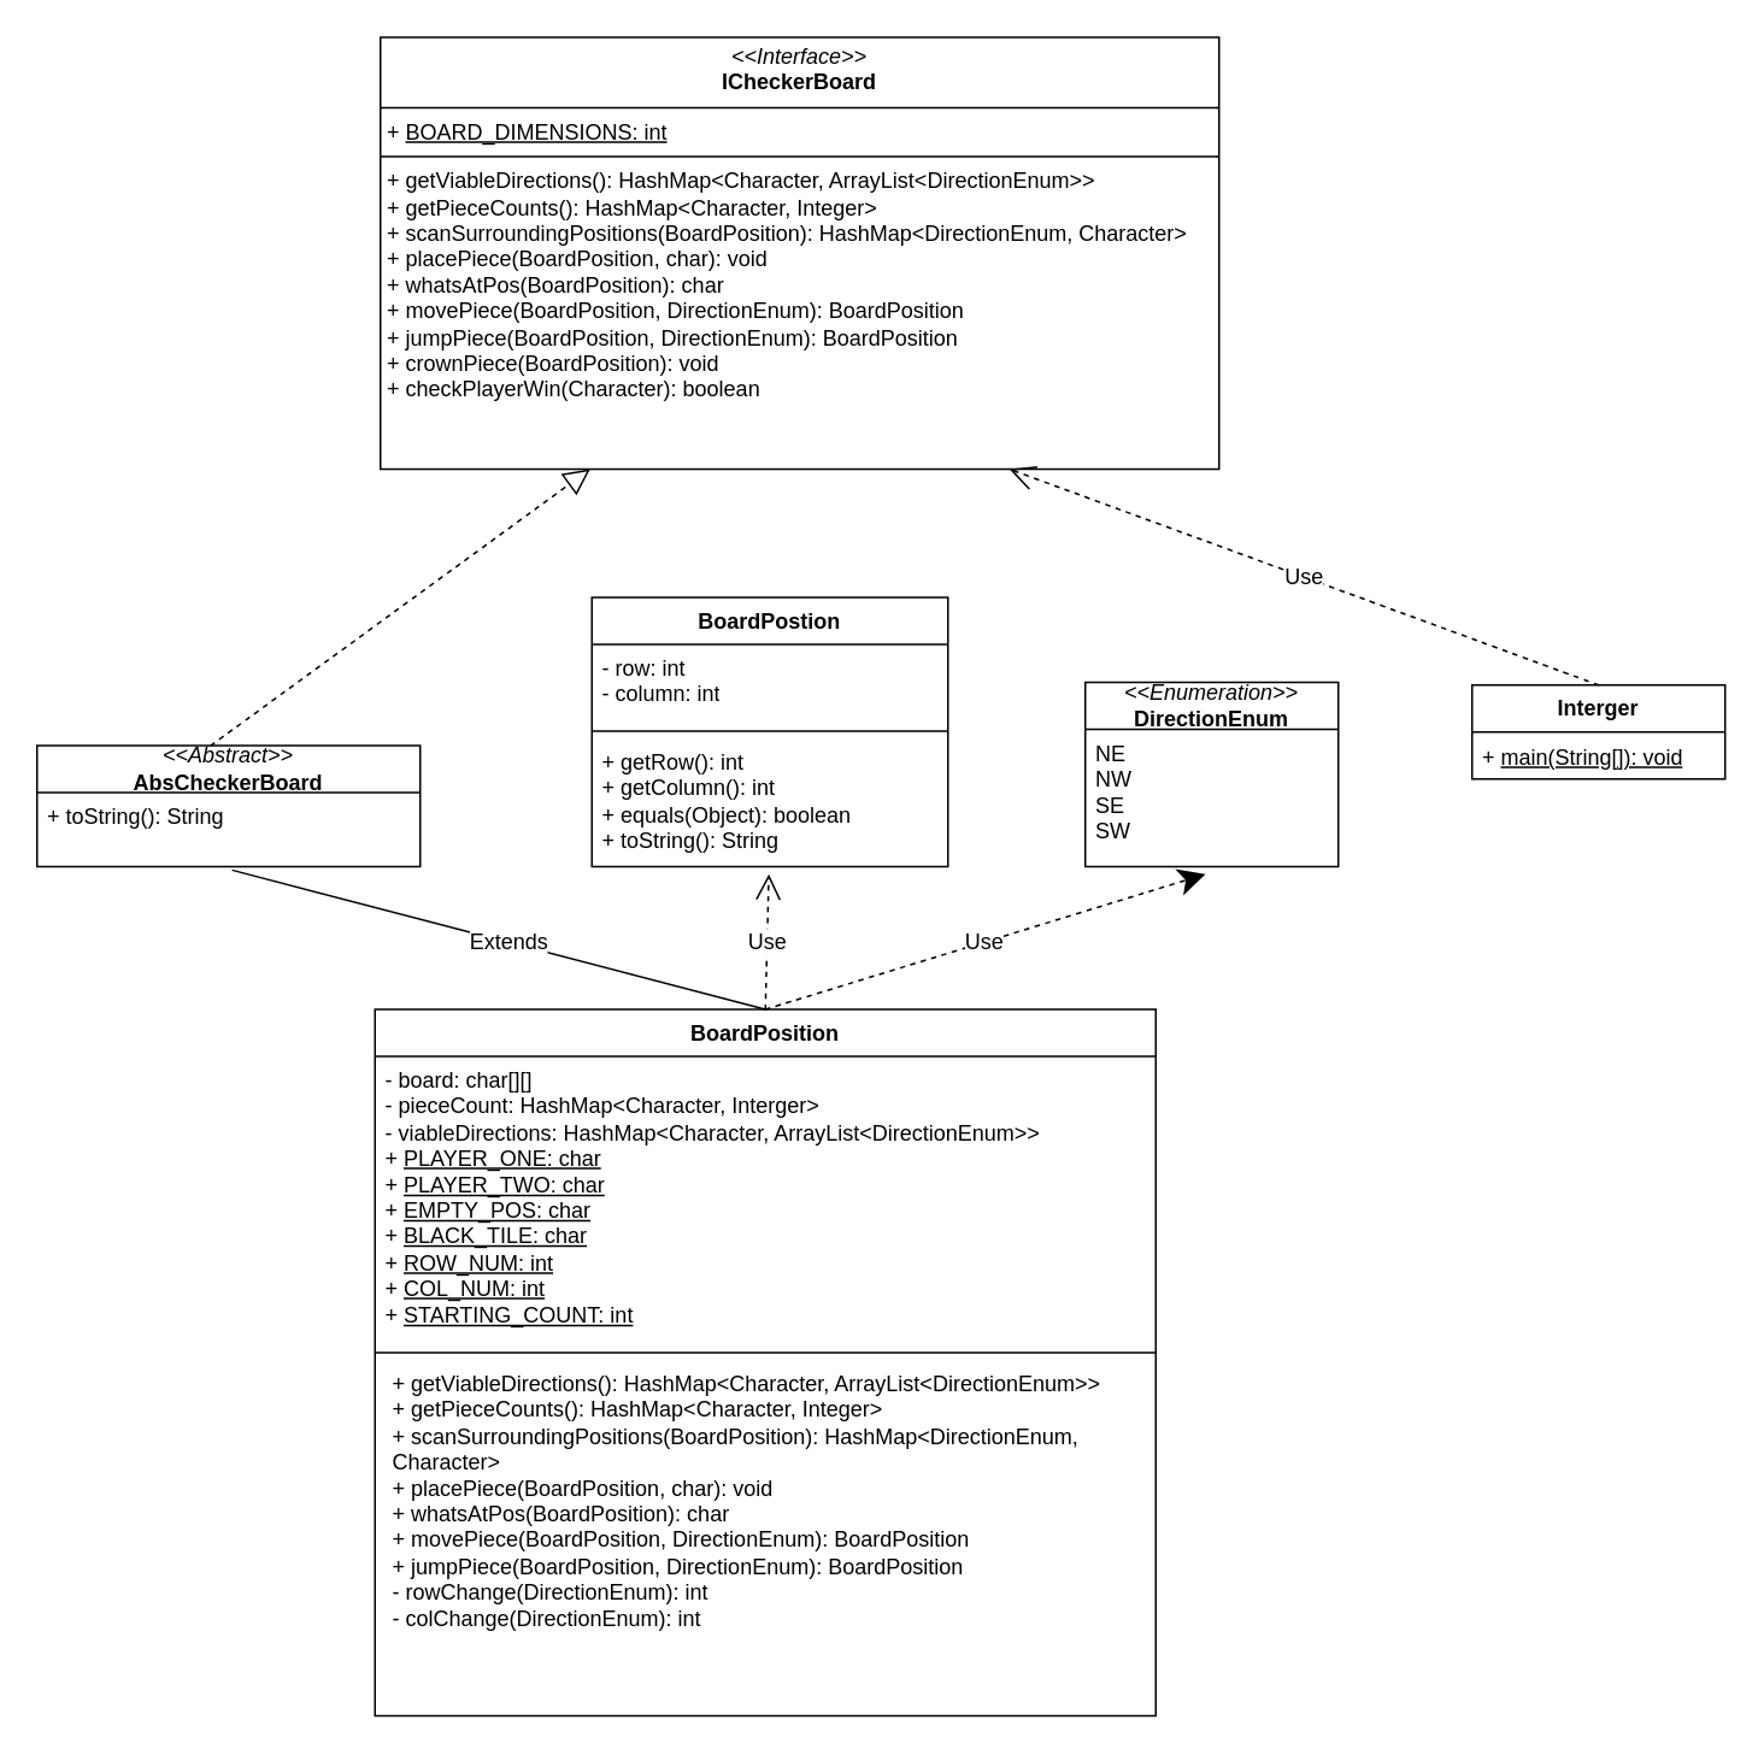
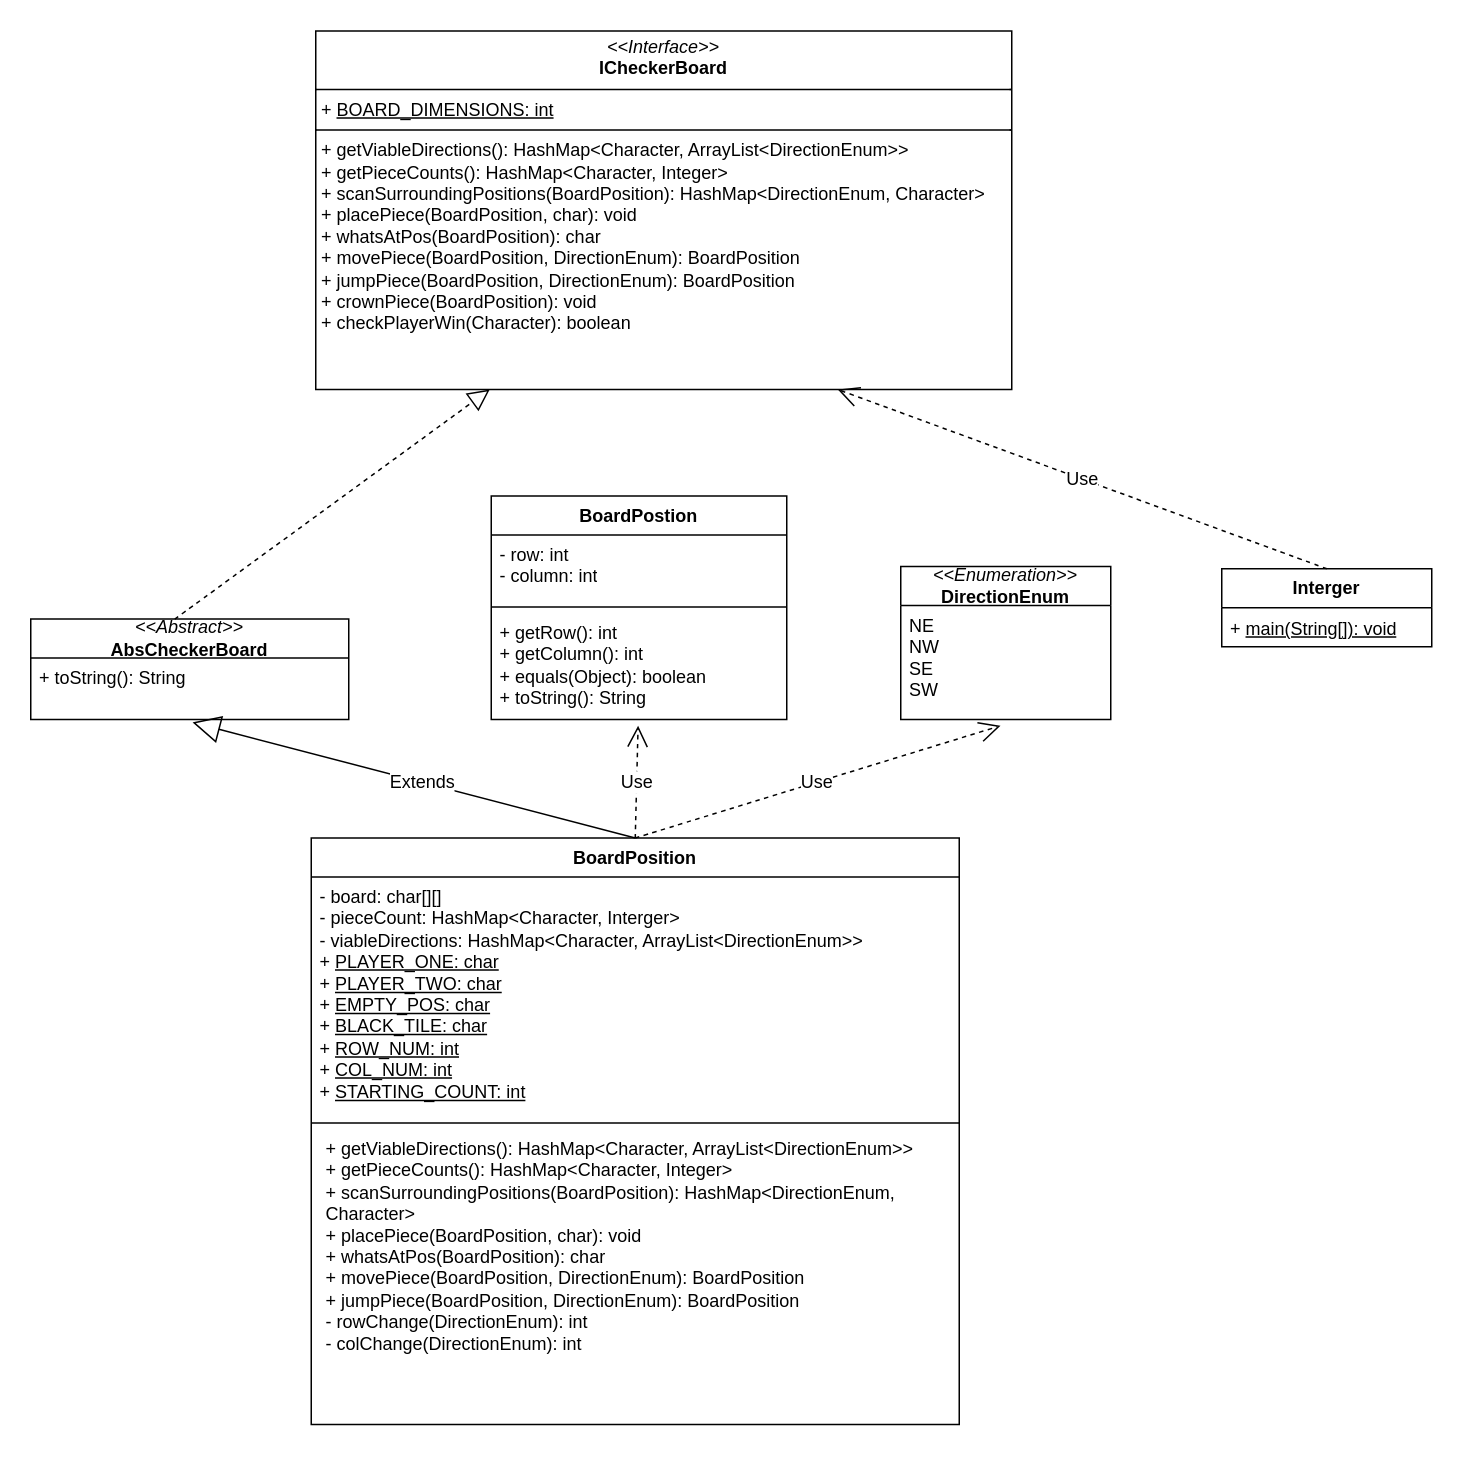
  <mxCell id="0" />
  <mxCell id="1" parent="0" />
  <mxCell id="2" value="&lt;p style=&quot;margin:0px;margin-top:4px;text-align:center;&quot;&gt;&lt;i&gt;&amp;lt;&amp;lt;Interface&amp;gt;&amp;gt;&lt;/i&gt;&lt;br&gt;&lt;b&gt;ICheckerBoard&lt;/b&gt;&lt;/p&gt;&lt;hr size=&quot;1&quot; style=&quot;border-style:solid;&quot;&gt;&lt;p style=&quot;margin:0px;margin-left:4px;&quot;&gt;+ &lt;u&gt;BOARD_DIMENSIONS: int&lt;/u&gt;&lt;br&gt;&lt;/p&gt;&lt;hr size=&quot;1&quot; style=&quot;border-style:solid;&quot;&gt;&lt;p style=&quot;margin:0px;margin-left:4px;&quot;&gt;+ getViableDirections(): HashMap&amp;lt;Character, ArrayList&amp;lt;DirectionEnum&amp;gt;&amp;gt;&lt;br&gt;+ getPieceCounts(): HashMap&amp;lt;Character, Integer&amp;gt;&lt;/p&gt;&lt;p style=&quot;margin:0px;margin-left:4px;&quot;&gt;+ scanSurroundingPositions(BoardPosition): HashMap&amp;lt;DirectionEnum, Character&amp;gt;&lt;/p&gt;&lt;p style=&quot;margin:0px;margin-left:4px;&quot;&gt;+ placePiece(BoardPosition, char): void&lt;/p&gt;&lt;p style=&quot;margin:0px;margin-left:4px;&quot;&gt;+ whatsAtPos(BoardPosition): char&lt;/p&gt;&lt;p style=&quot;margin:0px;margin-left:4px;&quot;&gt;+ movePiece(BoardPosition, DirectionEnum): BoardPosition&lt;/p&gt;&lt;p style=&quot;margin:0px;margin-left:4px;&quot;&gt;+ jumpPiece(BoardPosition, DirectionEnum): BoardPosition&lt;/p&gt;&lt;p style=&quot;margin:0px;margin-left:4px;&quot;&gt;+ crownPiece(BoardPosition): void&lt;/p&gt;&lt;p style=&quot;margin:0px;margin-left:4px;&quot;&gt;+ checkPlayerWin(Character): boolean&lt;/p&gt;&lt;p style=&quot;margin:0px;margin-left:4px;&quot;&gt;&lt;br&gt;&lt;/p&gt;" style="verticalAlign=top;align=left;overflow=fill;html=1;whiteSpace=wrap;" vertex="1" parent="1"><mxGeometry x="210" y="20" width="464" height="239" as="geometry" /></mxCell>
  <mxCell id="3" value="BoardPosition" style="swimlane;fontStyle=1;align=center;verticalAlign=top;childLayout=stackLayout;horizontal=1;startSize=26;horizontalStack=0;resizeParent=1;resizeParentMax=0;resizeLast=0;collapsible=1;marginBottom=0;whiteSpace=wrap;html=1;" vertex="1" parent="1"><mxGeometry x="207" y="558" width="432" height="391" as="geometry" /></mxCell>
  <mxCell id="4" value="- board: char[][]&lt;div&gt;- pieceCount: HashMap&amp;lt;Character, Interger&amp;gt;&lt;/div&gt;&lt;div&gt;- viableDirections: HashMap&amp;lt;Character, ArrayList&amp;lt;DirectionEnum&amp;gt;&amp;gt;&lt;/div&gt;&lt;div&gt;+ &lt;u&gt;PLAYER_ONE: char&lt;/u&gt;&lt;/div&gt;&lt;div&gt;+ &lt;u&gt;PLAYER_TWO: char&lt;/u&gt;&lt;/div&gt;&lt;div&gt;+ &lt;u&gt;EMPTY_POS: char&lt;/u&gt;&lt;/div&gt;&lt;div&gt;+ &lt;u&gt;BLACK_TILE: char&lt;/u&gt;&lt;/div&gt;&lt;div&gt;+ &lt;u&gt;ROW_NUM: int&lt;/u&gt;&lt;/div&gt;&lt;div&gt;+ &lt;u&gt;COL_NUM: int&lt;/u&gt;&lt;/div&gt;&lt;div&gt;+ &lt;u&gt;STARTING_COUNT: int&lt;/u&gt;&lt;/div&gt;" style="text;strokeColor=none;fillColor=none;align=left;verticalAlign=top;spacingLeft=4;spacingRight=4;overflow=hidden;rotatable=0;points=[[0,0.5],[1,0.5]];portConstraint=eastwest;whiteSpace=wrap;html=1;" vertex="1" parent="3"><mxGeometry y="26" width="432" height="160" as="geometry" /></mxCell>
  <mxCell id="5" value="" style="line;strokeWidth=1;fillColor=none;align=left;verticalAlign=middle;spacingTop=-1;spacingLeft=3;spacingRight=3;rotatable=0;labelPosition=right;points=[];portConstraint=eastwest;strokeColor=inherit;" vertex="1" parent="3"><mxGeometry y="186" width="432" height="8" as="geometry" /></mxCell>
  <mxCell id="6" value="&lt;p style=&quot;margin: 0px 0px 0px 4px;&quot;&gt;+ getViableDirections(): HashMap&amp;lt;Character, ArrayList&amp;lt;DirectionEnum&amp;gt;&amp;gt;&lt;br&gt;+ getPieceCounts(): HashMap&amp;lt;Character, Integer&amp;gt;&lt;/p&gt;&lt;p style=&quot;margin: 0px 0px 0px 4px;&quot;&gt;+ scanSurroundingPositions(BoardPosition): HashMap&amp;lt;DirectionEnum, Character&amp;gt;&lt;/p&gt;&lt;p style=&quot;margin: 0px 0px 0px 4px;&quot;&gt;+ placePiece(BoardPosition, char): void&lt;/p&gt;&lt;p style=&quot;margin: 0px 0px 0px 4px;&quot;&gt;+ whatsAtPos(BoardPosition): char&lt;/p&gt;&lt;p style=&quot;margin: 0px 0px 0px 4px;&quot;&gt;+ movePiece(BoardPosition, DirectionEnum): BoardPosition&lt;/p&gt;&lt;p style=&quot;margin: 0px 0px 0px 4px;&quot;&gt;+ jumpPiece(BoardPosition, DirectionEnum): BoardPosition&lt;/p&gt;&lt;p style=&quot;margin: 0px 0px 0px 4px;&quot;&gt;- rowChange(DirectionEnum): int&lt;/p&gt;&lt;p style=&quot;margin: 0px 0px 0px 4px;&quot;&gt;- colChange(DirectionEnum): int&lt;/p&gt;&lt;p style=&quot;margin: 0px 0px 0px 4px;&quot;&gt;&lt;br&gt;&lt;/p&gt;" style="text;strokeColor=none;fillColor=none;align=left;verticalAlign=top;spacingLeft=4;spacingRight=4;overflow=hidden;rotatable=0;points=[[0,0.5],[1,0.5]];portConstraint=eastwest;whiteSpace=wrap;html=1;" vertex="1" parent="3"><mxGeometry y="194" width="432" height="197" as="geometry" /></mxCell>
  <mxCell id="7" value="&lt;i&gt;&amp;lt;&amp;lt;Abstract&amp;gt;&amp;gt;&lt;/i&gt;&lt;div&gt;&lt;b&gt;AbsCheckerBoard&lt;/b&gt;&lt;/div&gt;" style="swimlane;fontStyle=0;childLayout=stackLayout;horizontal=1;startSize=26;fillColor=none;horizontalStack=0;resizeParent=1;resizeParentMax=0;resizeLast=0;collapsible=1;marginBottom=0;whiteSpace=wrap;html=1;" vertex="1" parent="1"><mxGeometry x="20" y="412" width="212" height="67" as="geometry" /></mxCell>
  <mxCell id="8" value="+ toString(): String" style="text;strokeColor=none;fillColor=none;align=left;verticalAlign=top;spacingLeft=4;spacingRight=4;overflow=hidden;rotatable=0;points=[[0,0.5],[1,0.5]];portConstraint=eastwest;whiteSpace=wrap;html=1;" vertex="1" parent="7"><mxGeometry y="26" width="212" height="41" as="geometry" /></mxCell>
  <mxCell id="9" value="BoardPostion" style="swimlane;fontStyle=1;align=center;verticalAlign=top;childLayout=stackLayout;horizontal=1;startSize=26;horizontalStack=0;resizeParent=1;resizeParentMax=0;resizeLast=0;collapsible=1;marginBottom=0;whiteSpace=wrap;html=1;" vertex="1" parent="1"><mxGeometry x="327" y="330" width="197" height="149" as="geometry" /></mxCell>
  <mxCell id="10" value="- row: int&lt;div&gt;- column: int&lt;/div&gt;" style="text;strokeColor=none;fillColor=none;align=left;verticalAlign=top;spacingLeft=4;spacingRight=4;overflow=hidden;rotatable=0;points=[[0,0.5],[1,0.5]];portConstraint=eastwest;whiteSpace=wrap;html=1;" vertex="1" parent="9"><mxGeometry y="26" width="197" height="44" as="geometry" /></mxCell>
  <mxCell id="11" value="" style="line;strokeWidth=1;fillColor=none;align=left;verticalAlign=middle;spacingTop=-1;spacingLeft=3;spacingRight=3;rotatable=0;labelPosition=right;points=[];portConstraint=eastwest;strokeColor=inherit;" vertex="1" parent="9"><mxGeometry y="70" width="197" height="8" as="geometry" /></mxCell>
  <mxCell id="12" value="+ getRow(): int&lt;div&gt;+ getColumn(): int&lt;/div&gt;&lt;div&gt;+ equals(Object): boolean&lt;/div&gt;&lt;div&gt;+ toString(): String&lt;/div&gt;" style="text;strokeColor=none;fillColor=none;align=left;verticalAlign=top;spacingLeft=4;spacingRight=4;overflow=hidden;rotatable=0;points=[[0,0.5],[1,0.5]];portConstraint=eastwest;whiteSpace=wrap;html=1;" vertex="1" parent="9"><mxGeometry y="78" width="197" height="71" as="geometry" /></mxCell>
  <mxCell id="13" value="" style="endArrow=block;dashed=1;endFill=0;endSize=12;html=1;rounded=0;fontSize=12;curved=1;entryX=0.25;entryY=1;entryDx=0;entryDy=0;exitX=0.453;exitY=0.001;exitDx=0;exitDy=0;exitPerimeter=0;" edge="1" parent="1" source="7" target="2"><mxGeometry width="160" relative="1" as="geometry"><mxPoint x="102" y="368" as="sourcePoint" /><mxPoint x="262" y="368" as="targetPoint" /></mxGeometry></mxCell>
  <mxCell id="14" value="&lt;i&gt;&amp;lt;&amp;lt;Enumeration&amp;gt;&amp;gt;&lt;/i&gt;&lt;div&gt;&lt;b&gt;DirectionEnum&lt;/b&gt;&lt;/div&gt;" style="swimlane;fontStyle=0;childLayout=stackLayout;horizontal=1;startSize=26;fillColor=none;horizontalStack=0;resizeParent=1;resizeParentMax=0;resizeLast=0;collapsible=1;marginBottom=0;whiteSpace=wrap;html=1;" vertex="1" parent="1"><mxGeometry x="600" y="377" width="140" height="102" as="geometry" /></mxCell>
  <mxCell id="15" value="NE&lt;div&gt;NW&lt;/div&gt;&lt;div&gt;SE&lt;/div&gt;&lt;div&gt;SW&lt;/div&gt;" style="text;strokeColor=none;fillColor=none;align=left;verticalAlign=top;spacingLeft=4;spacingRight=4;overflow=hidden;rotatable=0;points=[[0,0.5],[1,0.5]];portConstraint=eastwest;whiteSpace=wrap;html=1;" vertex="1" parent="14"><mxGeometry y="26" width="140" height="76" as="geometry" /></mxCell>
  <mxCell id="16" value="&lt;b&gt;Interger&lt;/b&gt;" style="swimlane;fontStyle=0;childLayout=stackLayout;horizontal=1;startSize=26;fillColor=none;horizontalStack=0;resizeParent=1;resizeParentMax=0;resizeLast=0;collapsible=1;marginBottom=0;whiteSpace=wrap;html=1;" vertex="1" parent="1"><mxGeometry x="814" y="378.5" width="140" height="52" as="geometry" /></mxCell>
  <mxCell id="17" value="+ &lt;u&gt;main(String[]): void&lt;/u&gt;" style="text;strokeColor=none;fillColor=none;align=left;verticalAlign=top;spacingLeft=4;spacingRight=4;overflow=hidden;rotatable=0;points=[[0,0.5],[1,0.5]];portConstraint=eastwest;whiteSpace=wrap;html=1;" vertex="1" parent="16"><mxGeometry y="26" width="140" height="26" as="geometry" /></mxCell>
- <mxCell id="18" value="Extends" style="endArrow=none;endSize=16;endFill=0;html=1;rounded=0;fontSize=12;curved=1;exitX=0.5;exitY=0;exitDx=0;exitDy=0;entryX=0.509;entryY=1.047;entryDx=0;entryDy=0;entryPerimeter=0;" edge="1" parent="1" source="3" target="8"><mxGeometry x="-0.037" width="160" relative="1" as="geometry"><mxPoint x="159" y="525" as="sourcePoint" /><mxPoint x="319" y="525" as="targetPoint" /><mxPoint as="offset" /></mxGeometry></mxCell>
+ <mxCell id="18" value="Extends" style="endArrow=block;endSize=16;endFill=0;html=1;rounded=0;fontSize=12;curved=1;exitX=0.5;exitY=0;exitDx=0;exitDy=0;entryX=0.509;entryY=1.047;entryDx=0;entryDy=0;entryPerimeter=0;" edge="1" parent="1" source="3" target="8"><mxGeometry x="-0.037" width="160" relative="1" as="geometry"><mxPoint x="159" y="525" as="sourcePoint" /><mxPoint x="319" y="525" as="targetPoint" /><mxPoint as="offset" /></mxGeometry></mxCell>
  <mxCell id="19" value="Use" style="endArrow=open;endSize=12;dashed=1;html=1;rounded=0;fontSize=12;curved=1;exitX=0.5;exitY=0;exitDx=0;exitDy=0;entryX=0.497;entryY=1.058;entryDx=0;entryDy=0;entryPerimeter=0;" edge="1" parent="1" source="3" target="12"><mxGeometry width="160" relative="1" as="geometry"><mxPoint x="604" y="528" as="sourcePoint" /><mxPoint x="764" y="528" as="targetPoint" /></mxGeometry></mxCell>
- <mxCell id="20" value="Use" style="endArrow=classic;endSize=12;dashed=1;html=1;rounded=0;fontSize=12;curved=1;exitX=0.5;exitY=0;exitDx=0;exitDy=0;entryX=0.475;entryY=1.055;entryDx=0;entryDy=0;entryPerimeter=0;" edge="1" parent="1" source="3" target="15"><mxGeometry width="160" relative="1" as="geometry"><mxPoint x="604" y="528" as="sourcePoint" /><mxPoint x="663" y="489" as="targetPoint" /></mxGeometry></mxCell>
+ <mxCell id="20" value="Use" style="endArrow=open;endSize=12;dashed=1;html=1;rounded=0;fontSize=12;curved=1;exitX=0.5;exitY=0;exitDx=0;exitDy=0;entryX=0.475;entryY=1.055;entryDx=0;entryDy=0;entryPerimeter=0;" edge="1" parent="1" source="3" target="15"><mxGeometry width="160" relative="1" as="geometry"><mxPoint x="604" y="528" as="sourcePoint" /><mxPoint x="663" y="489" as="targetPoint" /></mxGeometry></mxCell>
  <mxCell id="21" value="Use" style="endArrow=open;endSize=12;dashed=1;html=1;rounded=0;fontSize=12;curved=1;exitX=0.5;exitY=0;exitDx=0;exitDy=0;entryX=0.75;entryY=1;entryDx=0;entryDy=0;" edge="1" parent="1" source="16" target="2"><mxGeometry width="160" relative="1" as="geometry"><mxPoint x="771" y="330" as="sourcePoint" /><mxPoint x="931" y="330" as="targetPoint" /></mxGeometry></mxCell>
